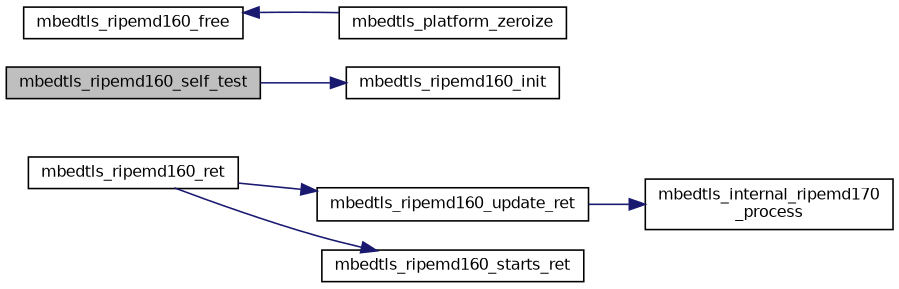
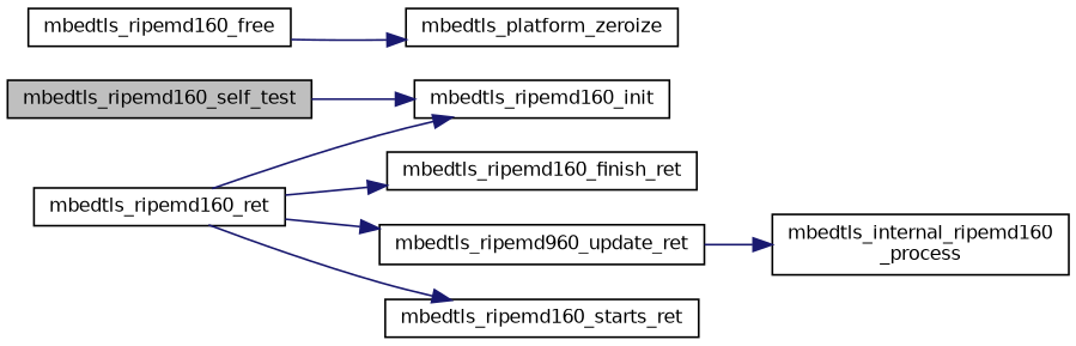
  digraph {
    rankdir=LR
    node [color=black fillcolor=white fontname=Helvetica fontsize=10 shape=record style=filled]
    edge [color=midnightblue fontname=Helvetica fontsize=10 labelfontname=Helvetica labelfontsize=10 style=solid]
    n1 [fillcolor=grey75 fontcolor=black height=0.2 label=mbedtls_ripemd160_self_test width=0.4]
    n2 [height=0.2 label=mbedtls_ripemd160_init width=0.4]
    n3 [height=0.2 label=mbedtls_ripemd160_ret width=0.4]
-   n5 [height=0.2 label=mbedtls_ripemd160_update_ret width=0.4]
+   n4 [height=0.2 label=mbedtls_ripemd160_finish_ret width=0.4]
+   n5 [height=0.2 label=mbedtls_ripemd960_update_ret width=0.4]
    n6 [height=0.2 label=mbedtls_ripemd160_starts_ret width=0.4]
-   n7 [height=0.2 label="mbedtls_internal_ripemd170\l_process" width=0.4]
+   n7 [height=0.2 label="mbedtls_internal_ripemd160\l_process" width=0.4]
    n8 [height=0.2 label=mbedtls_ripemd160_free width=0.4]
    n9 [height=0.2 label=mbedtls_platform_zeroize width=0.4]
    n1 -> n2
+   n3 -> n2
+   n3 -> n4
    n3 -> n5
    n3 -> n6
    n5 -> n7
-   n9 -> n8
+   n8 -> n9
  }
